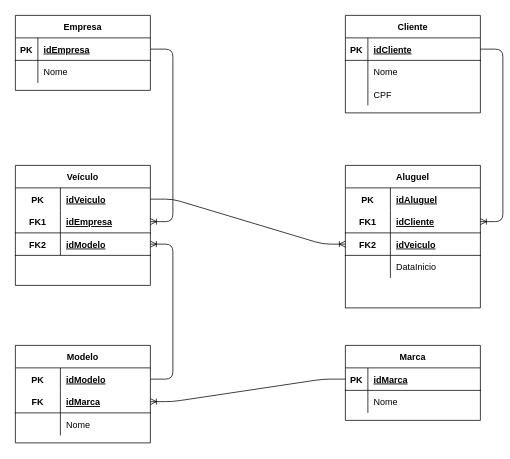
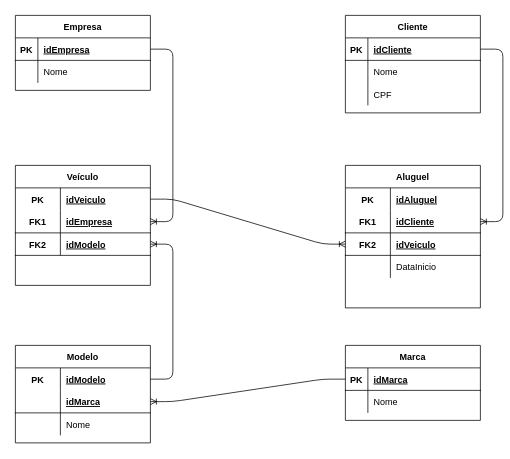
  <mxCell id="0" />
  <mxCell id="1" parent="0" />
  <mxCell id="2" value="Empresa" style="shape=table;startSize=30;container=1;collapsible=1;childLayout=tableLayout;fixedRows=1;rowLines=0;fontStyle=1;align=center;resizeLast=1;" vertex="1" parent="1"><mxGeometry x="20" y="20" width="180" height="100" as="geometry" /></mxCell>
  <mxCell id="3" value="" style="shape=partialRectangle;collapsible=0;dropTarget=0;pointerEvents=0;fillColor=none;top=0;left=0;bottom=1;right=0;points=[[0,0.5],[1,0.5]];portConstraint=eastwest;" vertex="1" parent="2"><mxGeometry y="30" width="180" height="30" as="geometry" /></mxCell>
  <mxCell id="4" value="PK" style="shape=partialRectangle;connectable=0;fillColor=none;top=0;left=0;bottom=0;right=0;fontStyle=1;overflow=hidden;" vertex="1" parent="3"><mxGeometry width="30" height="30" as="geometry" /></mxCell>
  <mxCell id="5" value="idEmpresa" style="shape=partialRectangle;connectable=0;fillColor=none;top=0;left=0;bottom=0;right=0;align=left;spacingLeft=6;fontStyle=5;overflow=hidden;" vertex="1" parent="3"><mxGeometry x="30" width="150" height="30" as="geometry" /></mxCell>
  <mxCell id="6" value="" style="shape=partialRectangle;collapsible=0;dropTarget=0;pointerEvents=0;fillColor=none;top=0;left=0;bottom=0;right=0;points=[[0,0.5],[1,0.5]];portConstraint=eastwest;" vertex="1" parent="2"><mxGeometry y="60" width="180" height="30" as="geometry" /></mxCell>
  <mxCell id="7" value="" style="shape=partialRectangle;connectable=0;fillColor=none;top=0;left=0;bottom=0;right=0;editable=1;overflow=hidden;" vertex="1" parent="6"><mxGeometry width="30" height="30" as="geometry" /></mxCell>
  <mxCell id="8" value="Nome" style="shape=partialRectangle;connectable=0;fillColor=none;top=0;left=0;bottom=0;right=0;align=left;spacingLeft=6;overflow=hidden;" vertex="1" parent="6"><mxGeometry x="30" width="150" height="30" as="geometry" /></mxCell>
  <mxCell id="9" value="Cliente" style="shape=table;startSize=30;container=1;collapsible=1;childLayout=tableLayout;fixedRows=1;rowLines=0;fontStyle=1;align=center;resizeLast=1;" vertex="1" parent="1"><mxGeometry x="460" y="20" width="180" height="130" as="geometry" /></mxCell>
  <mxCell id="10" value="" style="shape=partialRectangle;collapsible=0;dropTarget=0;pointerEvents=0;fillColor=none;top=0;left=0;bottom=1;right=0;points=[[0,0.5],[1,0.5]];portConstraint=eastwest;" vertex="1" parent="9"><mxGeometry y="30" width="180" height="30" as="geometry" /></mxCell>
  <mxCell id="11" value="PK" style="shape=partialRectangle;connectable=0;fillColor=none;top=0;left=0;bottom=0;right=0;fontStyle=1;overflow=hidden;" vertex="1" parent="10"><mxGeometry width="30" height="30" as="geometry" /></mxCell>
  <mxCell id="12" value="idCliente" style="shape=partialRectangle;connectable=0;fillColor=none;top=0;left=0;bottom=0;right=0;align=left;spacingLeft=6;fontStyle=5;overflow=hidden;" vertex="1" parent="10"><mxGeometry x="30" width="150" height="30" as="geometry" /></mxCell>
  <mxCell id="13" value="" style="shape=partialRectangle;collapsible=0;dropTarget=0;pointerEvents=0;fillColor=none;top=0;left=0;bottom=0;right=0;points=[[0,0.5],[1,0.5]];portConstraint=eastwest;" vertex="1" parent="9"><mxGeometry y="60" width="180" height="30" as="geometry" /></mxCell>
  <mxCell id="14" value="" style="shape=partialRectangle;connectable=0;fillColor=none;top=0;left=0;bottom=0;right=0;editable=1;overflow=hidden;" vertex="1" parent="13"><mxGeometry width="30" height="30" as="geometry" /></mxCell>
  <mxCell id="15" value="Nome" style="shape=partialRectangle;connectable=0;fillColor=none;top=0;left=0;bottom=0;right=0;align=left;spacingLeft=6;overflow=hidden;" vertex="1" parent="13"><mxGeometry x="30" width="150" height="30" as="geometry" /></mxCell>
  <mxCell id="16" value="" style="shape=partialRectangle;collapsible=0;dropTarget=0;pointerEvents=0;fillColor=none;top=0;left=0;bottom=0;right=0;points=[[0,0.5],[1,0.5]];portConstraint=eastwest;" vertex="1" parent="9"><mxGeometry y="90" width="180" height="30" as="geometry" /></mxCell>
  <mxCell id="17" value="" style="shape=partialRectangle;connectable=0;fillColor=none;top=0;left=0;bottom=0;right=0;editable=1;overflow=hidden;" vertex="1" parent="16"><mxGeometry width="30" height="30" as="geometry" /></mxCell>
  <mxCell id="18" value="CPF" style="shape=partialRectangle;connectable=0;fillColor=none;top=0;left=0;bottom=0;right=0;align=left;spacingLeft=6;overflow=hidden;" vertex="1" parent="16"><mxGeometry x="30" width="150" height="30" as="geometry" /></mxCell>
  <mxCell id="19" value="Veículo" style="shape=table;startSize=30;container=1;collapsible=1;childLayout=tableLayout;fixedRows=1;rowLines=0;fontStyle=1;align=center;resizeLast=1;" vertex="1" parent="1"><mxGeometry x="20" y="220" width="180" height="160" as="geometry" /></mxCell>
  <mxCell id="20" value="" style="shape=partialRectangle;collapsible=0;dropTarget=0;pointerEvents=0;fillColor=none;top=0;left=0;bottom=0;right=0;points=[[0,0.5],[1,0.5]];portConstraint=eastwest;" vertex="1" parent="19"><mxGeometry y="30" width="180" height="30" as="geometry" /></mxCell>
  <mxCell id="21" value="PK" style="shape=partialRectangle;connectable=0;fillColor=none;top=0;left=0;bottom=0;right=0;fontStyle=1;overflow=hidden;" vertex="1" parent="20"><mxGeometry width="60" height="30" as="geometry" /></mxCell>
  <mxCell id="22" value="idVeiculo" style="shape=partialRectangle;connectable=0;fillColor=none;top=0;left=0;bottom=0;right=0;align=left;spacingLeft=6;fontStyle=5;overflow=hidden;" vertex="1" parent="20"><mxGeometry x="60" width="120" height="30" as="geometry" /></mxCell>
  <mxCell id="23" value="" style="shape=partialRectangle;collapsible=0;dropTarget=0;pointerEvents=0;fillColor=none;top=0;left=0;bottom=1;right=0;points=[[0,0.5],[1,0.5]];portConstraint=eastwest;" vertex="1" parent="19"><mxGeometry y="60" width="180" height="30" as="geometry" /></mxCell>
  <mxCell id="24" value="FK1" style="shape=partialRectangle;connectable=0;fillColor=none;top=0;left=0;bottom=0;right=0;fontStyle=1;overflow=hidden;" vertex="1" parent="23"><mxGeometry width="60" height="30" as="geometry" /></mxCell>
  <mxCell id="25" value="idEmpresa" style="shape=partialRectangle;connectable=0;fillColor=none;top=0;left=0;bottom=0;right=0;align=left;spacingLeft=6;fontStyle=5;overflow=hidden;" vertex="1" parent="23"><mxGeometry x="60" width="120" height="30" as="geometry" /></mxCell>
  <mxCell id="26" value="" style="shape=partialRectangle;collapsible=0;dropTarget=0;pointerEvents=0;fillColor=none;top=0;left=0;bottom=1;right=0;points=[[0,0.5],[1,0.5]];portConstraint=eastwest;" vertex="1" parent="19"><mxGeometry y="90" width="180" height="30" as="geometry" /></mxCell>
  <mxCell id="27" value="FK2" style="shape=partialRectangle;connectable=0;fillColor=none;top=0;left=0;bottom=0;right=0;fontStyle=1;overflow=hidden;" vertex="1" parent="26"><mxGeometry width="60" height="30" as="geometry" /></mxCell>
  <mxCell id="28" value="idModelo" style="shape=partialRectangle;connectable=0;fillColor=none;top=0;left=0;bottom=0;right=0;align=left;spacingLeft=6;fontStyle=5;overflow=hidden;" vertex="1" parent="26"><mxGeometry x="60" width="120" height="30" as="geometry" /></mxCell>
  <mxCell id="29" value="" style="shape=partialRectangle;collapsible=0;dropTarget=0;pointerEvents=0;fillColor=none;top=0;left=0;bottom=0;right=0;points=[[0,0.5],[1,0.5]];portConstraint=eastwest;" vertex="1" parent="19"><mxGeometry y="120" width="180" height="30" as="geometry" /></mxCell>
  <mxCell id="30" value="" style="shape=partialRectangle;connectable=0;fillColor=none;top=0;left=0;bottom=0;right=0;editable=1;overflow=hidden;" vertex="1" parent="29"><mxGeometry width="60" height="30" as="geometry" /></mxCell>
  <mxCell id="31" value="Aluguel" style="shape=table;startSize=30;container=1;collapsible=1;childLayout=tableLayout;fixedRows=1;rowLines=0;fontStyle=1;align=center;resizeLast=1;" vertex="1" parent="1"><mxGeometry x="460" y="220" width="180" height="190" as="geometry" /></mxCell>
  <mxCell id="32" value="" style="shape=partialRectangle;collapsible=0;dropTarget=0;pointerEvents=0;fillColor=none;top=0;left=0;bottom=0;right=0;points=[[0,0.5],[1,0.5]];portConstraint=eastwest;" vertex="1" parent="31"><mxGeometry y="30" width="180" height="30" as="geometry" /></mxCell>
  <mxCell id="33" value="PK" style="shape=partialRectangle;connectable=0;fillColor=none;top=0;left=0;bottom=0;right=0;fontStyle=1;overflow=hidden;" vertex="1" parent="32"><mxGeometry width="60" height="30" as="geometry" /></mxCell>
  <mxCell id="34" value="idAluguel" style="shape=partialRectangle;connectable=0;fillColor=none;top=0;left=0;bottom=0;right=0;align=left;spacingLeft=6;fontStyle=5;overflow=hidden;" vertex="1" parent="32"><mxGeometry x="60" width="120" height="30" as="geometry" /></mxCell>
  <mxCell id="35" value="" style="shape=partialRectangle;collapsible=0;dropTarget=0;pointerEvents=0;fillColor=none;top=0;left=0;bottom=1;right=0;points=[[0,0.5],[1,0.5]];portConstraint=eastwest;" vertex="1" parent="31"><mxGeometry y="60" width="180" height="30" as="geometry" /></mxCell>
  <mxCell id="36" value="FK1" style="shape=partialRectangle;connectable=0;fillColor=none;top=0;left=0;bottom=0;right=0;fontStyle=1;overflow=hidden;" vertex="1" parent="35"><mxGeometry width="60" height="30" as="geometry" /></mxCell>
  <mxCell id="37" value="idCliente" style="shape=partialRectangle;connectable=0;fillColor=none;top=0;left=0;bottom=0;right=0;align=left;spacingLeft=6;fontStyle=5;overflow=hidden;" vertex="1" parent="35"><mxGeometry x="60" width="120" height="30" as="geometry" /></mxCell>
  <mxCell id="38" value="" style="shape=partialRectangle;collapsible=0;dropTarget=0;pointerEvents=0;fillColor=none;top=0;left=0;bottom=1;right=0;points=[[0,0.5],[1,0.5]];portConstraint=eastwest;" vertex="1" parent="31"><mxGeometry y="90" width="180" height="30" as="geometry" /></mxCell>
  <mxCell id="39" value="FK2" style="shape=partialRectangle;connectable=0;fillColor=none;top=0;left=0;bottom=0;right=0;fontStyle=1;overflow=hidden;" vertex="1" parent="38"><mxGeometry width="60" height="30" as="geometry" /></mxCell>
  <mxCell id="40" value="idVeiculo" style="shape=partialRectangle;connectable=0;fillColor=none;top=0;left=0;bottom=0;right=0;align=left;spacingLeft=6;fontStyle=5;overflow=hidden;" vertex="1" parent="38"><mxGeometry x="60" width="120" height="30" as="geometry" /></mxCell>
  <mxCell id="41" value="" style="shape=partialRectangle;collapsible=0;dropTarget=0;pointerEvents=0;fillColor=none;top=0;left=0;bottom=0;right=0;points=[[0,0.5],[1,0.5]];portConstraint=eastwest;" vertex="1" parent="31"><mxGeometry y="120" width="180" height="30" as="geometry" /></mxCell>
  <mxCell id="42" value="" style="shape=partialRectangle;connectable=0;fillColor=none;top=0;left=0;bottom=0;right=0;editable=1;overflow=hidden;" vertex="1" parent="41"><mxGeometry width="60" height="30" as="geometry" /></mxCell>
  <mxCell id="43" value="DataInicio" style="shape=partialRectangle;connectable=0;fillColor=none;top=0;left=0;bottom=0;right=0;align=left;spacingLeft=6;overflow=hidden;" vertex="1" parent="41"><mxGeometry x="60" width="120" height="30" as="geometry" /></mxCell>
  <mxCell id="44" value="" style="shape=partialRectangle;collapsible=0;dropTarget=0;pointerEvents=0;fillColor=none;top=0;left=0;bottom=0;right=0;points=[[0,0.5],[1,0.5]];portConstraint=eastwest;" vertex="1" parent="31"><mxGeometry y="150" width="180" height="30" as="geometry" /></mxCell>
  <mxCell id="45" value="" style="shape=partialRectangle;connectable=0;fillColor=none;top=0;left=0;bottom=0;right=0;editable=1;overflow=hidden;" vertex="1" parent="44"><mxGeometry width="60" height="30" as="geometry" /></mxCell>
  <mxCell id="46" value="Modelo" style="shape=table;startSize=30;container=1;collapsible=1;childLayout=tableLayout;fixedRows=1;rowLines=0;fontStyle=1;align=center;resizeLast=1;" vertex="1" parent="1"><mxGeometry x="20" y="460" width="180" height="130" as="geometry" /></mxCell>
  <mxCell id="47" value="" style="shape=partialRectangle;collapsible=0;dropTarget=0;pointerEvents=0;fillColor=none;top=0;left=0;bottom=0;right=0;points=[[0,0.5],[1,0.5]];portConstraint=eastwest;" vertex="1" parent="46"><mxGeometry y="30" width="180" height="30" as="geometry" /></mxCell>
  <mxCell id="48" value="PK" style="shape=partialRectangle;connectable=0;fillColor=none;top=0;left=0;bottom=0;right=0;fontStyle=1;overflow=hidden;" vertex="1" parent="47"><mxGeometry width="60" height="30" as="geometry" /></mxCell>
  <mxCell id="49" value="idModelo" style="shape=partialRectangle;connectable=0;fillColor=none;top=0;left=0;bottom=0;right=0;align=left;spacingLeft=6;fontStyle=5;overflow=hidden;" vertex="1" parent="47"><mxGeometry x="60" width="120" height="30" as="geometry" /></mxCell>
  <mxCell id="50" value="" style="shape=partialRectangle;collapsible=0;dropTarget=0;pointerEvents=0;fillColor=none;top=0;left=0;bottom=1;right=0;points=[[0,0.5],[1,0.5]];portConstraint=eastwest;" vertex="1" parent="46"><mxGeometry y="60" width="180" height="30" as="geometry" /></mxCell>
- <mxCell id="51" value="FK" style="shape=partialRectangle;connectable=0;fillColor=none;top=0;left=0;bottom=0;right=0;fontStyle=1;overflow=hidden;" vertex="1" parent="50"><mxGeometry width="60" height="30" as="geometry" /></mxCell>
  <mxCell id="52" value="idMarca" style="shape=partialRectangle;connectable=0;fillColor=none;top=0;left=0;bottom=0;right=0;align=left;spacingLeft=6;fontStyle=5;overflow=hidden;" vertex="1" parent="50"><mxGeometry x="60" width="120" height="30" as="geometry" /></mxCell>
  <mxCell id="53" value="" style="shape=partialRectangle;collapsible=0;dropTarget=0;pointerEvents=0;fillColor=none;top=0;left=0;bottom=0;right=0;points=[[0,0.5],[1,0.5]];portConstraint=eastwest;" vertex="1" parent="46"><mxGeometry y="90" width="180" height="30" as="geometry" /></mxCell>
  <mxCell id="54" value="" style="shape=partialRectangle;connectable=0;fillColor=none;top=0;left=0;bottom=0;right=0;editable=1;overflow=hidden;" vertex="1" parent="53"><mxGeometry width="60" height="30" as="geometry" /></mxCell>
  <mxCell id="55" value="Nome" style="shape=partialRectangle;connectable=0;fillColor=none;top=0;left=0;bottom=0;right=0;align=left;spacingLeft=6;overflow=hidden;" vertex="1" parent="53"><mxGeometry x="60" width="120" height="30" as="geometry" /></mxCell>
  <mxCell id="56" value="Marca" style="shape=table;startSize=30;container=1;collapsible=1;childLayout=tableLayout;fixedRows=1;rowLines=0;fontStyle=1;align=center;resizeLast=1;" vertex="1" parent="1"><mxGeometry x="460" y="460" width="180" height="100" as="geometry" /></mxCell>
  <mxCell id="57" value="" style="shape=partialRectangle;collapsible=0;dropTarget=0;pointerEvents=0;fillColor=none;top=0;left=0;bottom=1;right=0;points=[[0,0.5],[1,0.5]];portConstraint=eastwest;" vertex="1" parent="56"><mxGeometry y="30" width="180" height="30" as="geometry" /></mxCell>
  <mxCell id="58" value="PK" style="shape=partialRectangle;connectable=0;fillColor=none;top=0;left=0;bottom=0;right=0;fontStyle=1;overflow=hidden;" vertex="1" parent="57"><mxGeometry width="30" height="30" as="geometry" /></mxCell>
  <mxCell id="59" value="idMarca" style="shape=partialRectangle;connectable=0;fillColor=none;top=0;left=0;bottom=0;right=0;align=left;spacingLeft=6;fontStyle=5;overflow=hidden;" vertex="1" parent="57"><mxGeometry x="30" width="150" height="30" as="geometry" /></mxCell>
  <mxCell id="60" value="" style="shape=partialRectangle;collapsible=0;dropTarget=0;pointerEvents=0;fillColor=none;top=0;left=0;bottom=0;right=0;points=[[0,0.5],[1,0.5]];portConstraint=eastwest;" vertex="1" parent="56"><mxGeometry y="60" width="180" height="30" as="geometry" /></mxCell>
  <mxCell id="61" value="" style="shape=partialRectangle;connectable=0;fillColor=none;top=0;left=0;bottom=0;right=0;editable=1;overflow=hidden;" vertex="1" parent="60"><mxGeometry width="30" height="30" as="geometry" /></mxCell>
  <mxCell id="62" value="Nome" style="shape=partialRectangle;connectable=0;fillColor=none;top=0;left=0;bottom=0;right=0;align=left;spacingLeft=6;overflow=hidden;" vertex="1" parent="60"><mxGeometry x="30" width="150" height="30" as="geometry" /></mxCell>
  <mxCell id="63" value="" style="edgeStyle=entityRelationEdgeStyle;fontSize=12;html=1;endArrow=ERoneToMany;exitX=1;exitY=0.5;exitDx=0;exitDy=0;entryX=1;entryY=0.5;entryDx=0;entryDy=0;" edge="1" parent="1" source="3" target="23"><mxGeometry width="100" height="100" relative="1" as="geometry"><mxPoint x="230" y="250" as="sourcePoint" /><mxPoint x="340" y="240" as="targetPoint" /></mxGeometry></mxCell>
  <mxCell id="64" value="" style="edgeStyle=entityRelationEdgeStyle;fontSize=12;html=1;endArrow=ERoneToMany;exitX=1;exitY=0.5;exitDx=0;exitDy=0;entryX=0;entryY=0.5;entryDx=0;entryDy=0;" edge="1" parent="1" source="20" target="38"><mxGeometry width="100" height="100" relative="1" as="geometry"><mxPoint x="340" y="190" as="sourcePoint" /><mxPoint x="440" y="90" as="targetPoint" /></mxGeometry></mxCell>
  <mxCell id="65" value="" style="edgeStyle=entityRelationEdgeStyle;fontSize=12;html=1;endArrow=ERoneToMany;exitX=1;exitY=0.5;exitDx=0;exitDy=0;entryX=1;entryY=0.5;entryDx=0;entryDy=0;" edge="1" parent="1" source="10" target="35"><mxGeometry width="100" height="100" relative="1" as="geometry"><mxPoint x="340" y="190" as="sourcePoint" /><mxPoint x="440" y="90" as="targetPoint" /></mxGeometry></mxCell>
  <mxCell id="66" value="" style="edgeStyle=entityRelationEdgeStyle;fontSize=12;html=1;endArrow=ERoneToMany;exitX=0;exitY=0.5;exitDx=0;exitDy=0;entryX=1;entryY=0.5;entryDx=0;entryDy=0;" edge="1" parent="1" source="57" target="50"><mxGeometry width="100" height="100" relative="1" as="geometry"><mxPoint x="320" y="230" as="sourcePoint" /><mxPoint x="440" y="90" as="targetPoint" /></mxGeometry></mxCell>
  <mxCell id="67" value="" style="edgeStyle=entityRelationEdgeStyle;fontSize=12;html=1;endArrow=ERoneToMany;exitX=1;exitY=0.5;exitDx=0;exitDy=0;entryX=1;entryY=0.5;entryDx=0;entryDy=0;" edge="1" parent="1" source="47" target="26"><mxGeometry width="100" height="100" relative="1" as="geometry"><mxPoint x="340" y="390" as="sourcePoint" /><mxPoint x="440" y="290" as="targetPoint" /></mxGeometry></mxCell>
